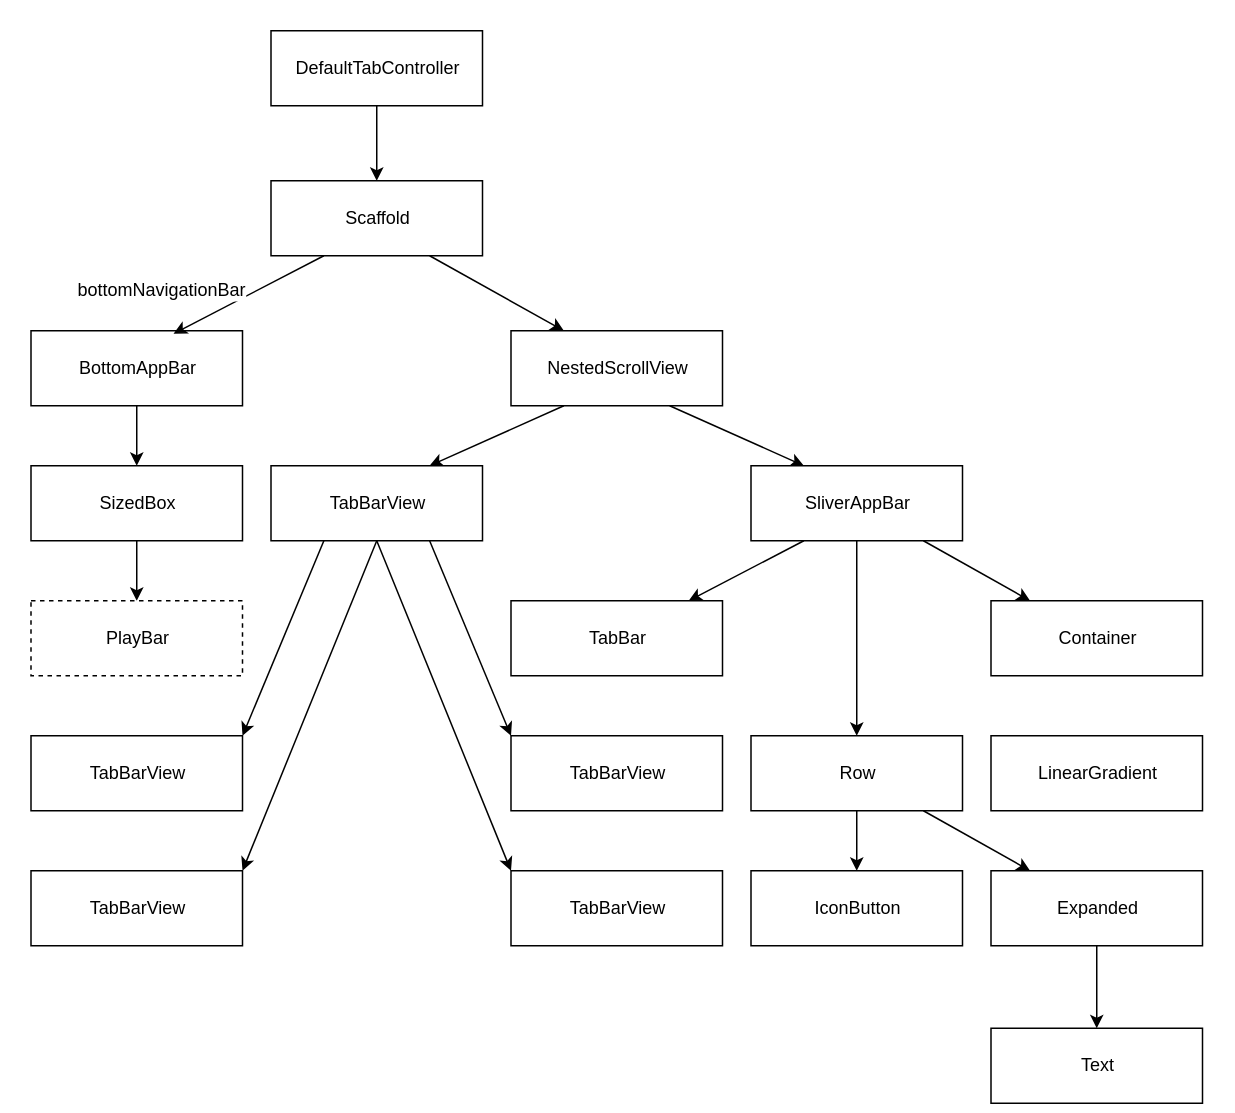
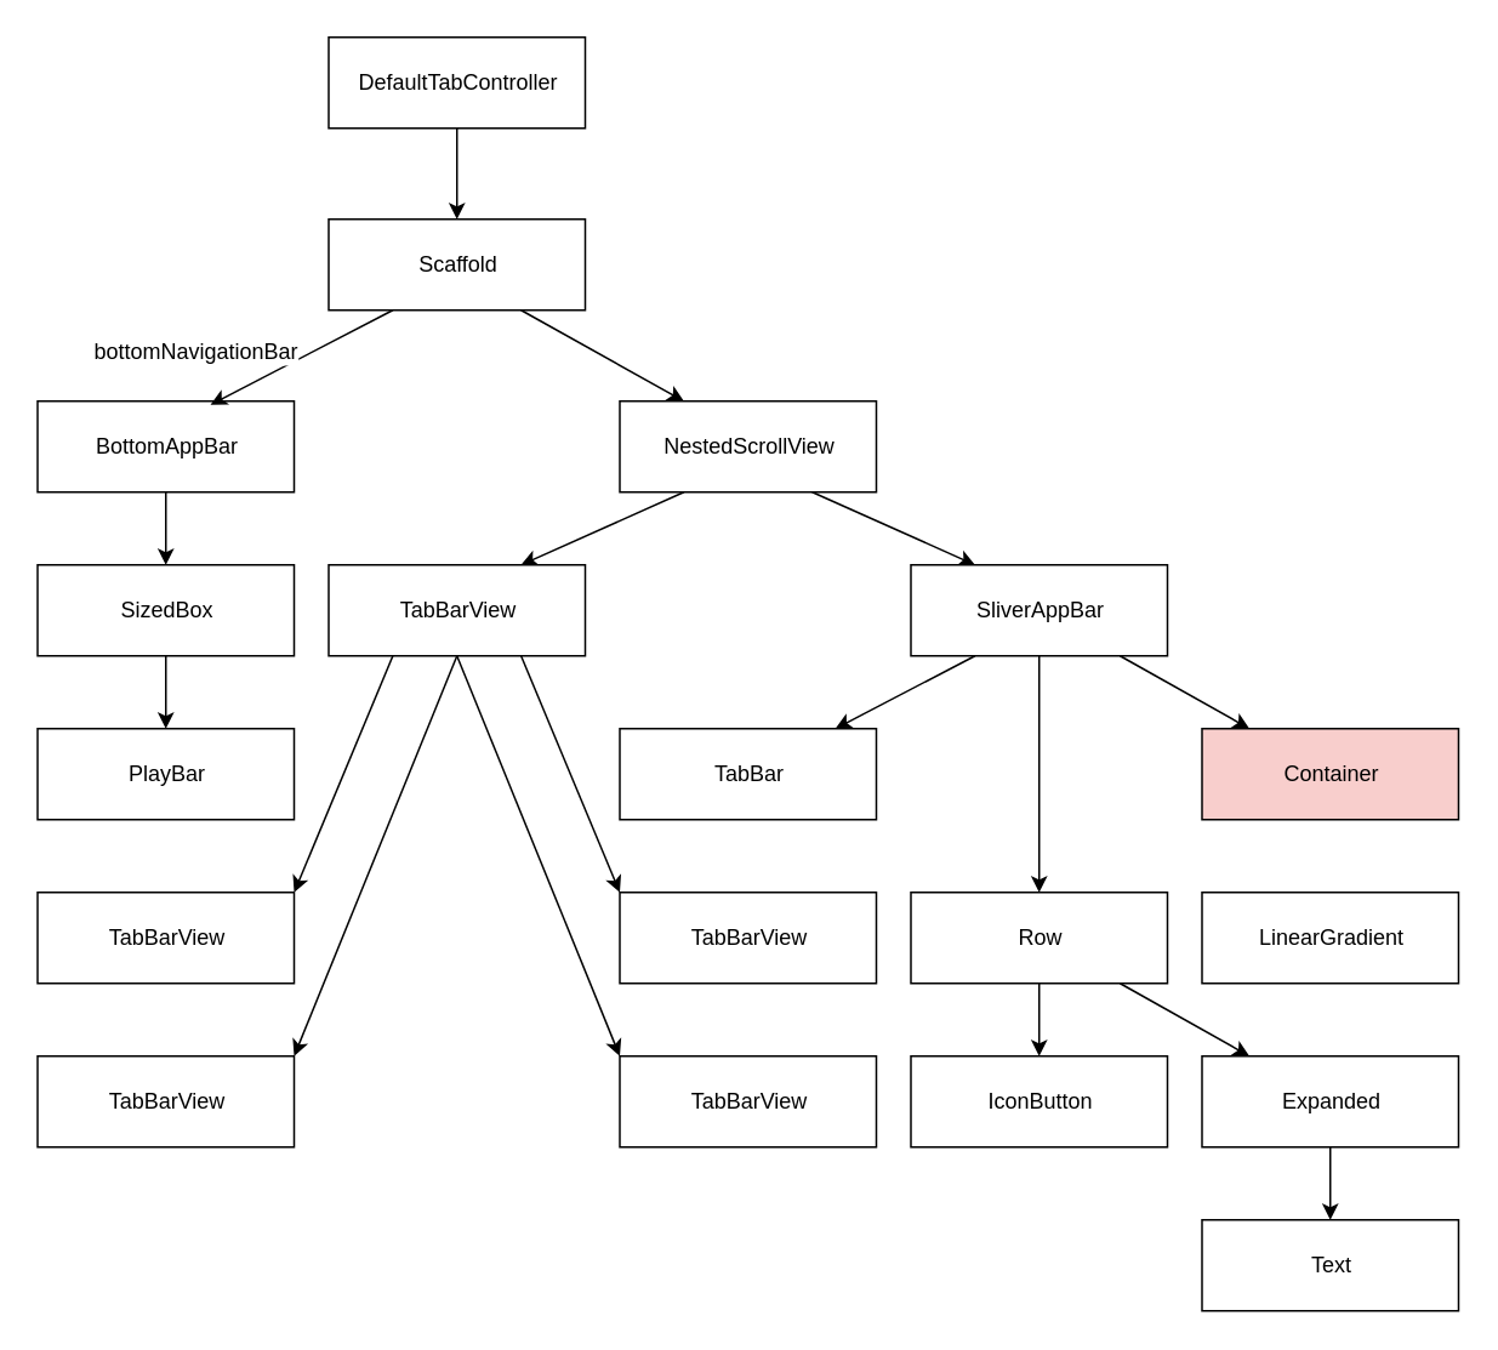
  <mxCell id="0" />
  <mxCell id="1" parent="0" />
  <mxCell id="2" value="DefaultTabController" style="html=1;" vertex="1" parent="1"><mxGeometry x="180" y="20" width="141" height="50" as="geometry" /></mxCell>
  <mxCell id="3" value="" style="edgeStyle=orthogonalEdgeStyle;rounded=0;orthogonalLoop=1;jettySize=auto;html=1;fontSize=12;startArrow=classic;startFill=1;endArrow=none;endFill=0;" edge="1" parent="1" source="4" target="2"><mxGeometry relative="1" as="geometry" /></mxCell>
  <mxCell id="4" value="Scaffold" style="html=1;" vertex="1" parent="1"><mxGeometry x="180" y="120" width="141" height="50" as="geometry" /></mxCell>
  <mxCell id="5" value="NestedScrollView" style="html=1;" vertex="1" parent="1"><mxGeometry x="340" y="220" width="141" height="50" as="geometry" /></mxCell>
  <mxCell id="6" value="BottomAppBar" style="html=1;" vertex="1" parent="1"><mxGeometry x="20" y="220" width="141" height="50" as="geometry" /></mxCell>
  <mxCell id="7" value="" style="endArrow=classic;html=1;rounded=0;fontSize=14;exitX=0.25;exitY=1;exitDx=0;exitDy=0;entryX=0.674;entryY=0.04;entryDx=0;entryDy=0;entryPerimeter=0;" edge="1" parent="1" source="4" target="6"><mxGeometry width="50" height="50" relative="1" as="geometry"><mxPoint x="90" y="150" as="sourcePoint" /><mxPoint x="90" y="200" as="targetPoint" /></mxGeometry></mxCell>
  <mxCell id="8" value="&lt;font style=&quot;font-size: 12px&quot;&gt;bottomNavigationBar&lt;/font&gt;" style="edgeLabel;html=1;align=center;verticalAlign=middle;resizable=0;points=[];fontSize=14;" vertex="1" connectable="0" parent="7"><mxGeometry x="-0.295" y="3" relative="1" as="geometry"><mxPoint x="-75" as="offset" /></mxGeometry></mxCell>
  <mxCell id="9" value="" style="endArrow=classic;html=1;rounded=0;fontSize=14;exitX=0.75;exitY=1;exitDx=0;exitDy=0;entryX=0.25;entryY=0;entryDx=0;entryDy=0;" edge="1" parent="1" source="4" target="5"><mxGeometry width="50" height="50" relative="1" as="geometry"><mxPoint x="225.25" y="180" as="sourcePoint" /><mxPoint x="125.034" y="232" as="targetPoint" /></mxGeometry></mxCell>
  <mxCell id="10" value="SizedBox" style="html=1;" vertex="1" parent="1"><mxGeometry x="20" y="310" width="141" height="50" as="geometry" /></mxCell>
  <mxCell id="11" style="edgeStyle=orthogonalEdgeStyle;rounded=0;orthogonalLoop=1;jettySize=auto;html=1;fontSize=12;startArrow=classic;startFill=1;endArrow=none;endFill=0;" edge="1" parent="1" source="12" target="10"><mxGeometry relative="1" as="geometry" /></mxCell>
- <mxCell id="12" value="PlayBar" style="html=1;dashed=1;" vertex="1" parent="1"><mxGeometry x="20" y="400" width="141" height="50" as="geometry" /></mxCell>
+ <mxCell id="12" value="PlayBar" style="html=1;" vertex="1" parent="1"><mxGeometry x="20" y="400" width="141" height="50" as="geometry" /></mxCell>
  <mxCell id="13" value="" style="endArrow=classic;html=1;rounded=0;fontSize=14;exitX=0.5;exitY=1;exitDx=0;exitDy=0;entryX=0.5;entryY=0;entryDx=0;entryDy=0;" edge="1" parent="1" source="6" target="10"><mxGeometry width="50" height="50" relative="1" as="geometry"><mxPoint x="450" y="360" as="sourcePoint" /><mxPoint x="450" y="410" as="targetPoint" /></mxGeometry></mxCell>
  <mxCell id="14" style="rounded=0;orthogonalLoop=1;jettySize=auto;html=1;entryX=0.75;entryY=1;entryDx=0;entryDy=0;fontSize=12;startArrow=classic;startFill=1;endArrow=none;endFill=0;exitX=0.25;exitY=0;exitDx=0;exitDy=0;" edge="1" parent="1" source="15" target="5"><mxGeometry relative="1" as="geometry" /></mxCell>
  <mxCell id="15" value="SliverAppBar" style="html=1;" vertex="1" parent="1"><mxGeometry x="500" y="310" width="141" height="50" as="geometry" /></mxCell>
  <mxCell id="16" style="rounded=0;orthogonalLoop=1;jettySize=auto;html=1;fontSize=12;startArrow=classic;startFill=1;endArrow=none;endFill=0;" edge="1" parent="1" source="17" target="15"><mxGeometry relative="1" as="geometry" /></mxCell>
- <mxCell id="17" value="Container" style="html=1;" vertex="1" parent="1"><mxGeometry x="660" y="400" width="141" height="50" as="geometry" /></mxCell>
+ <mxCell id="17" value="Container" style="html=1;fillColor=#f8cecc;" vertex="1" parent="1"><mxGeometry x="660" y="400" width="141" height="50" as="geometry" /></mxCell>
  <mxCell id="18" value="LinearGradient" style="html=1;" vertex="1" parent="1"><mxGeometry x="660" y="490" width="141" height="50" as="geometry" /></mxCell>
  <mxCell id="19" style="edgeStyle=none;rounded=0;orthogonalLoop=1;jettySize=auto;html=1;entryX=0.5;entryY=1;entryDx=0;entryDy=0;fontSize=12;startArrow=classic;startFill=1;endArrow=none;endFill=0;" edge="1" parent="1" source="20" target="15"><mxGeometry relative="1" as="geometry" /></mxCell>
  <mxCell id="20" value="Row" style="html=1;" vertex="1" parent="1"><mxGeometry x="500" y="490" width="141" height="50" as="geometry" /></mxCell>
  <mxCell id="21" style="rounded=0;orthogonalLoop=1;jettySize=auto;html=1;fontSize=12;startArrow=classic;startFill=1;endArrow=none;endFill=0;" edge="1" parent="1" source="22" target="20"><mxGeometry relative="1" as="geometry" /></mxCell>
  <mxCell id="22" value="Expanded" style="html=1;" vertex="1" parent="1"><mxGeometry x="660" y="580" width="141" height="50" as="geometry" /></mxCell>
  <mxCell id="23" style="edgeStyle=none;rounded=0;orthogonalLoop=1;jettySize=auto;html=1;entryX=0.25;entryY=1;entryDx=0;entryDy=0;fontSize=12;startArrow=classic;startFill=1;endArrow=none;endFill=0;" edge="1" parent="1" source="24" target="15"><mxGeometry relative="1" as="geometry" /></mxCell>
  <mxCell id="24" value="TabBar" style="html=1;" vertex="1" parent="1"><mxGeometry x="340" y="400" width="141" height="50" as="geometry" /></mxCell>
  <mxCell id="25" style="edgeStyle=none;rounded=0;orthogonalLoop=1;jettySize=auto;html=1;fontSize=12;startArrow=classic;startFill=1;endArrow=none;endFill=0;" edge="1" parent="1" source="26" target="22"><mxGeometry relative="1" as="geometry" /></mxCell>
- <mxCell id="26" value="Text" style="html=1;" vertex="1" parent="1"><mxGeometry x="660" y="685" width="141" height="50" as="geometry" /></mxCell>
+ <mxCell id="26" value="Text" style="html=1;" vertex="1" parent="1"><mxGeometry x="660" y="670" width="141" height="50" as="geometry" /></mxCell>
  <mxCell id="27" style="edgeStyle=none;rounded=0;orthogonalLoop=1;jettySize=auto;html=1;entryX=0.5;entryY=1;entryDx=0;entryDy=0;fontSize=12;startArrow=classic;startFill=1;endArrow=none;endFill=0;" edge="1" parent="1" source="28" target="20"><mxGeometry relative="1" as="geometry" /></mxCell>
  <mxCell id="28" value="IconButton" style="html=1;" vertex="1" parent="1"><mxGeometry x="500" y="580" width="141" height="50" as="geometry" /></mxCell>
  <mxCell id="29" style="edgeStyle=none;rounded=0;orthogonalLoop=1;jettySize=auto;html=1;entryX=0.25;entryY=1;entryDx=0;entryDy=0;fontSize=12;startArrow=classic;startFill=1;endArrow=none;endFill=0;exitX=0.75;exitY=0;exitDx=0;exitDy=0;" edge="1" parent="1" source="30" target="5"><mxGeometry relative="1" as="geometry" /></mxCell>
  <mxCell id="30" value="TabBarView" style="html=1;" vertex="1" parent="1"><mxGeometry x="180" y="310" width="141" height="50" as="geometry" /></mxCell>
  <mxCell id="31" style="edgeStyle=none;rounded=0;orthogonalLoop=1;jettySize=auto;html=1;entryX=0.5;entryY=1;entryDx=0;entryDy=0;fontSize=12;startArrow=classic;startFill=1;endArrow=none;endFill=0;exitX=1;exitY=0;exitDx=0;exitDy=0;" edge="1" parent="1" source="32" target="30"><mxGeometry relative="1" as="geometry" /></mxCell>
  <mxCell id="32" value="TabBarView" style="html=1;" vertex="1" parent="1"><mxGeometry x="20" y="580" width="141" height="50" as="geometry" /></mxCell>
  <mxCell id="33" style="edgeStyle=none;rounded=0;orthogonalLoop=1;jettySize=auto;html=1;entryX=0.25;entryY=1;entryDx=0;entryDy=0;fontSize=12;startArrow=classic;startFill=1;endArrow=none;endFill=0;exitX=1;exitY=0;exitDx=0;exitDy=0;" edge="1" parent="1" source="34" target="30"><mxGeometry relative="1" as="geometry" /></mxCell>
  <mxCell id="34" value="TabBarView" style="html=1;" vertex="1" parent="1"><mxGeometry x="20" y="490" width="141" height="50" as="geometry" /></mxCell>
  <mxCell id="35" style="edgeStyle=none;rounded=0;orthogonalLoop=1;jettySize=auto;html=1;entryX=0.75;entryY=1;entryDx=0;entryDy=0;fontSize=12;startArrow=classic;startFill=1;endArrow=none;endFill=0;exitX=0;exitY=0;exitDx=0;exitDy=0;" edge="1" parent="1" source="36" target="30"><mxGeometry relative="1" as="geometry" /></mxCell>
  <mxCell id="36" value="TabBarView" style="html=1;" vertex="1" parent="1"><mxGeometry x="340" y="490" width="141" height="50" as="geometry" /></mxCell>
  <mxCell id="37" style="edgeStyle=none;rounded=0;orthogonalLoop=1;jettySize=auto;html=1;entryX=0.5;entryY=1;entryDx=0;entryDy=0;fontSize=12;startArrow=classic;startFill=1;endArrow=none;endFill=0;exitX=0;exitY=0;exitDx=0;exitDy=0;" edge="1" parent="1" source="38" target="30"><mxGeometry relative="1" as="geometry" /></mxCell>
  <mxCell id="38" value="TabBarView" style="html=1;" vertex="1" parent="1"><mxGeometry x="340" y="580" width="141" height="50" as="geometry" /></mxCell>
